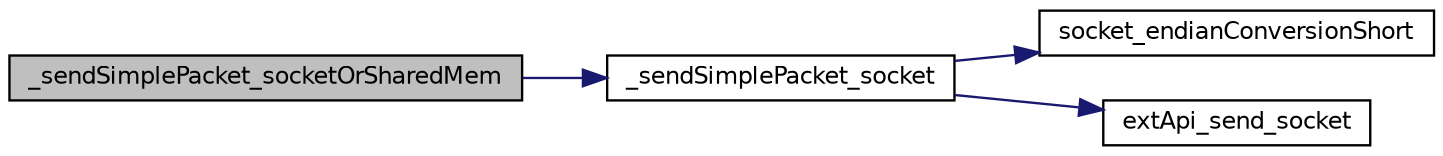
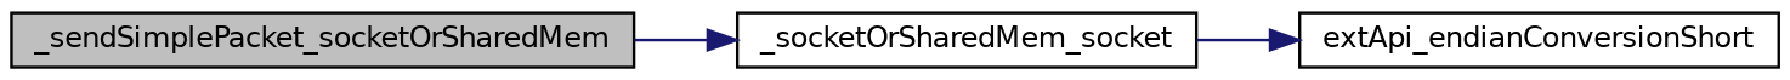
  digraph {
    rankdir=LR
    node [color=black fillcolor=white fontname=Helvetica fontsize=10 shape=record style=filled]
    edge [color=midnightblue fontname=Helvetica fontsize=10 labelfontname=Helvetica labelfontsize=10 style=solid]
    n1 [fillcolor=grey75 fontcolor=black height=0.2 label=_sendSimplePacket_socketOrSharedMem width=0.4]
-   n2 [height=0.2 label=_sendSimplePacket_socket width=0.4]
-   n3 [height=0.2 label=socket_endianConversionShort width=0.4]
-   n4 [height=0.2 label=extApi_send_socket width=0.4]
+   n2 [height=0.2 label=_socketOrSharedMem_socket width=0.4]
+   n3 [height=0.2 label=extApi_endianConversionShort width=0.4]
    n1 -> n2
    n2 -> n3
-   n2 -> n4
  }
